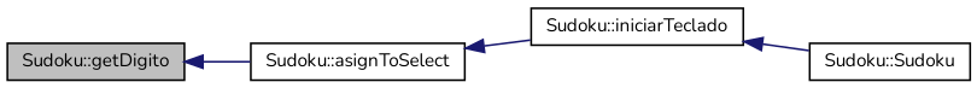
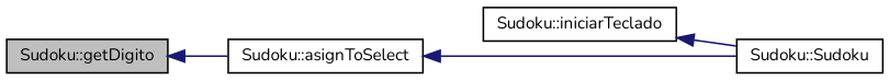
  digraph {
    fontname=Nunito
    rankdir=LR
    node [color=black fillcolor=white fontname=Nunito fontsize=10 shape=record style=filled]
    edge [color=midnightblue dir=back fontname=Nunito fontsize=10 labelfontname=Helvetica labelfontsize=10 style=solid]
    n1 [fillcolor=grey75 fontcolor=black height=0.2 label="Sudoku::getDigito" width=0.4]
    n2 [height=0.2 label="Sudoku::asignToSelect" width=0.4]
    n3 [height=0.2 label="Sudoku::iniciarTeclado" width=0.4]
    n4 [height=0.2 label="Sudoku::Sudoku" width=0.4]
    n1 -> n2
-   n2 -> n3
+   n2 -> n4
    n3 -> n4
  }
